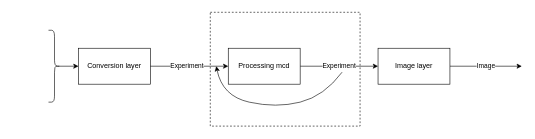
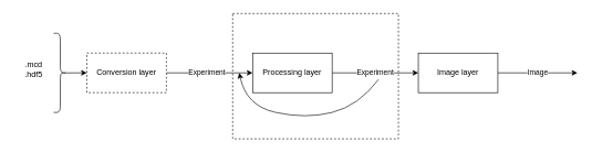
  <mxCell id="0" />
  <mxCell id="1" parent="0" />
  <mxCell id="2" value="" style="rounded=0;whiteSpace=wrap;html=1;fillColor=none;strokeColor=default;dashed=1;" parent="1" vertex="1"><mxGeometry x="350" y="20" width="250" height="190" as="geometry" /></mxCell>
- <mxCell id="3" value="Conversion layer" style="rounded=0;whiteSpace=wrap;html=1;" parent="1" vertex="1"><mxGeometry x="130" y="80" width="120" height="60" as="geometry" /></mxCell>
+ <mxCell id="3" value="Conversion layer" style="rounded=0;whiteSpace=wrap;html=1;dashed=1;" parent="1" vertex="1"><mxGeometry x="130" y="80" width="120" height="60" as="geometry" /></mxCell>
  <mxCell id="4" value="" style="endArrow=classic;html=1;rounded=0;entryX=0;entryY=0.5;entryDx=0;entryDy=0;exitX=0.1;exitY=0.5;exitDx=0;exitDy=0;exitPerimeter=0;" parent="1" source="5" target="3" edge="1"><mxGeometry width="50" height="50" relative="1" as="geometry"><mxPoint x="100" y="110" as="sourcePoint" /><mxPoint x="390" y="320" as="targetPoint" /></mxGeometry></mxCell>
  <mxCell id="5" value="" style="shape=curlyBracket;whiteSpace=wrap;html=1;rounded=1;flipH=1;labelPosition=right;verticalLabelPosition=middle;align=left;verticalAlign=middle;" parent="1" vertex="1"><mxGeometry x="80" y="50" width="20" height="120" as="geometry" /></mxCell>
+ <mxCell id="6" value=".mcd&lt;br&gt;.hdf5" style="text;html=1;strokeColor=none;fillColor=none;align=center;verticalAlign=middle;whiteSpace=wrap;rounded=0;" parent="1" vertex="1"><mxGeometry x="20" y="90" width="60" height="30" as="geometry" /></mxCell>
  <mxCell id="7" value="" style="endArrow=classic;html=1;rounded=0;exitX=1;exitY=0.5;exitDx=0;exitDy=0;entryX=0;entryY=0.5;entryDx=0;entryDy=0;" parent="1" source="3" target="10" edge="1"><mxGeometry width="50" height="50" relative="1" as="geometry"><mxPoint x="340" y="370" as="sourcePoint" /><mxPoint x="360" y="110" as="targetPoint" /></mxGeometry></mxCell>
  <mxCell id="8" value="Experiment" style="edgeLabel;html=1;align=center;verticalAlign=middle;resizable=0;points=[];" parent="7" vertex="1" connectable="0"><mxGeometry x="-0.073" y="1" relative="1" as="geometry"><mxPoint as="offset" /></mxGeometry></mxCell>
  <mxCell id="9" value="Experiment" style="edgeStyle=orthogonalEdgeStyle;rounded=0;orthogonalLoop=1;jettySize=auto;html=1;entryX=0;entryY=0.5;entryDx=0;entryDy=0;" parent="1" source="10" target="12" edge="1"><mxGeometry relative="1" as="geometry"><mxPoint x="610" y="110" as="targetPoint" /><Array as="points"><mxPoint x="570" y="110" /><mxPoint x="570" y="110" /></Array></mxGeometry></mxCell>
- <mxCell id="10" value="Processing mcd" style="rounded=0;whiteSpace=wrap;html=1;" parent="1" vertex="1"><mxGeometry x="380" y="80" width="120" height="60" as="geometry" /></mxCell>
+ <mxCell id="10" value="Processing layer" style="rounded=0;whiteSpace=wrap;html=1;" parent="1" vertex="1"><mxGeometry x="380" y="80" width="120" height="60" as="geometry" /></mxCell>
  <mxCell id="11" value="Image" style="edgeStyle=orthogonalEdgeStyle;rounded=0;orthogonalLoop=1;jettySize=auto;html=1;" parent="1" source="12" edge="1"><mxGeometry relative="1" as="geometry"><mxPoint x="870" y="110" as="targetPoint" /></mxGeometry></mxCell>
  <mxCell id="12" value="Image layer" style="rounded=0;whiteSpace=wrap;html=1;" parent="1" vertex="1"><mxGeometry x="630" y="80" width="120" height="60" as="geometry" /></mxCell>
  <mxCell id="13" value="" style="curved=1;endArrow=classic;html=1;rounded=0;" edge="1" parent="1"><mxGeometry width="50" height="50" relative="1" as="geometry"><mxPoint x="570" y="120" as="sourcePoint" /><mxPoint x="360" y="110" as="targetPoint" /><Array as="points"><mxPoint x="540" y="160" /><mxPoint x="460" y="180" /><mxPoint x="370" y="160" /></Array></mxGeometry></mxCell>
